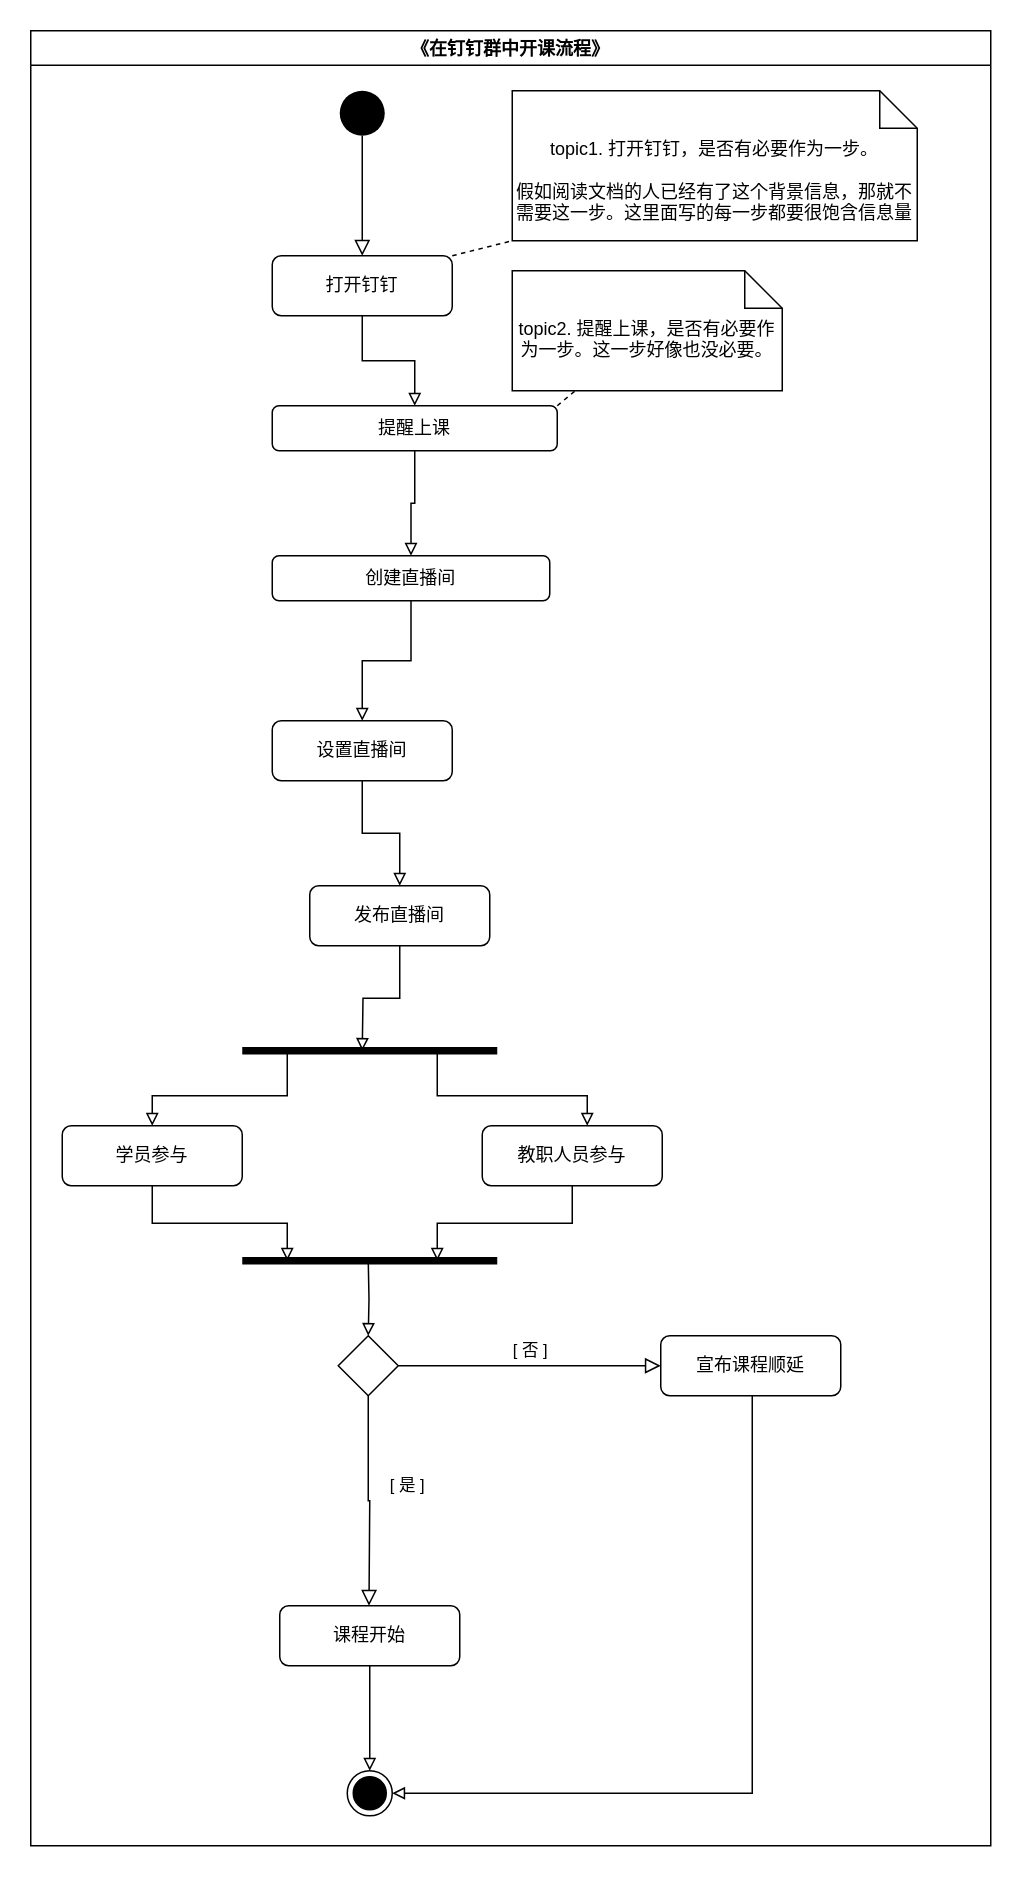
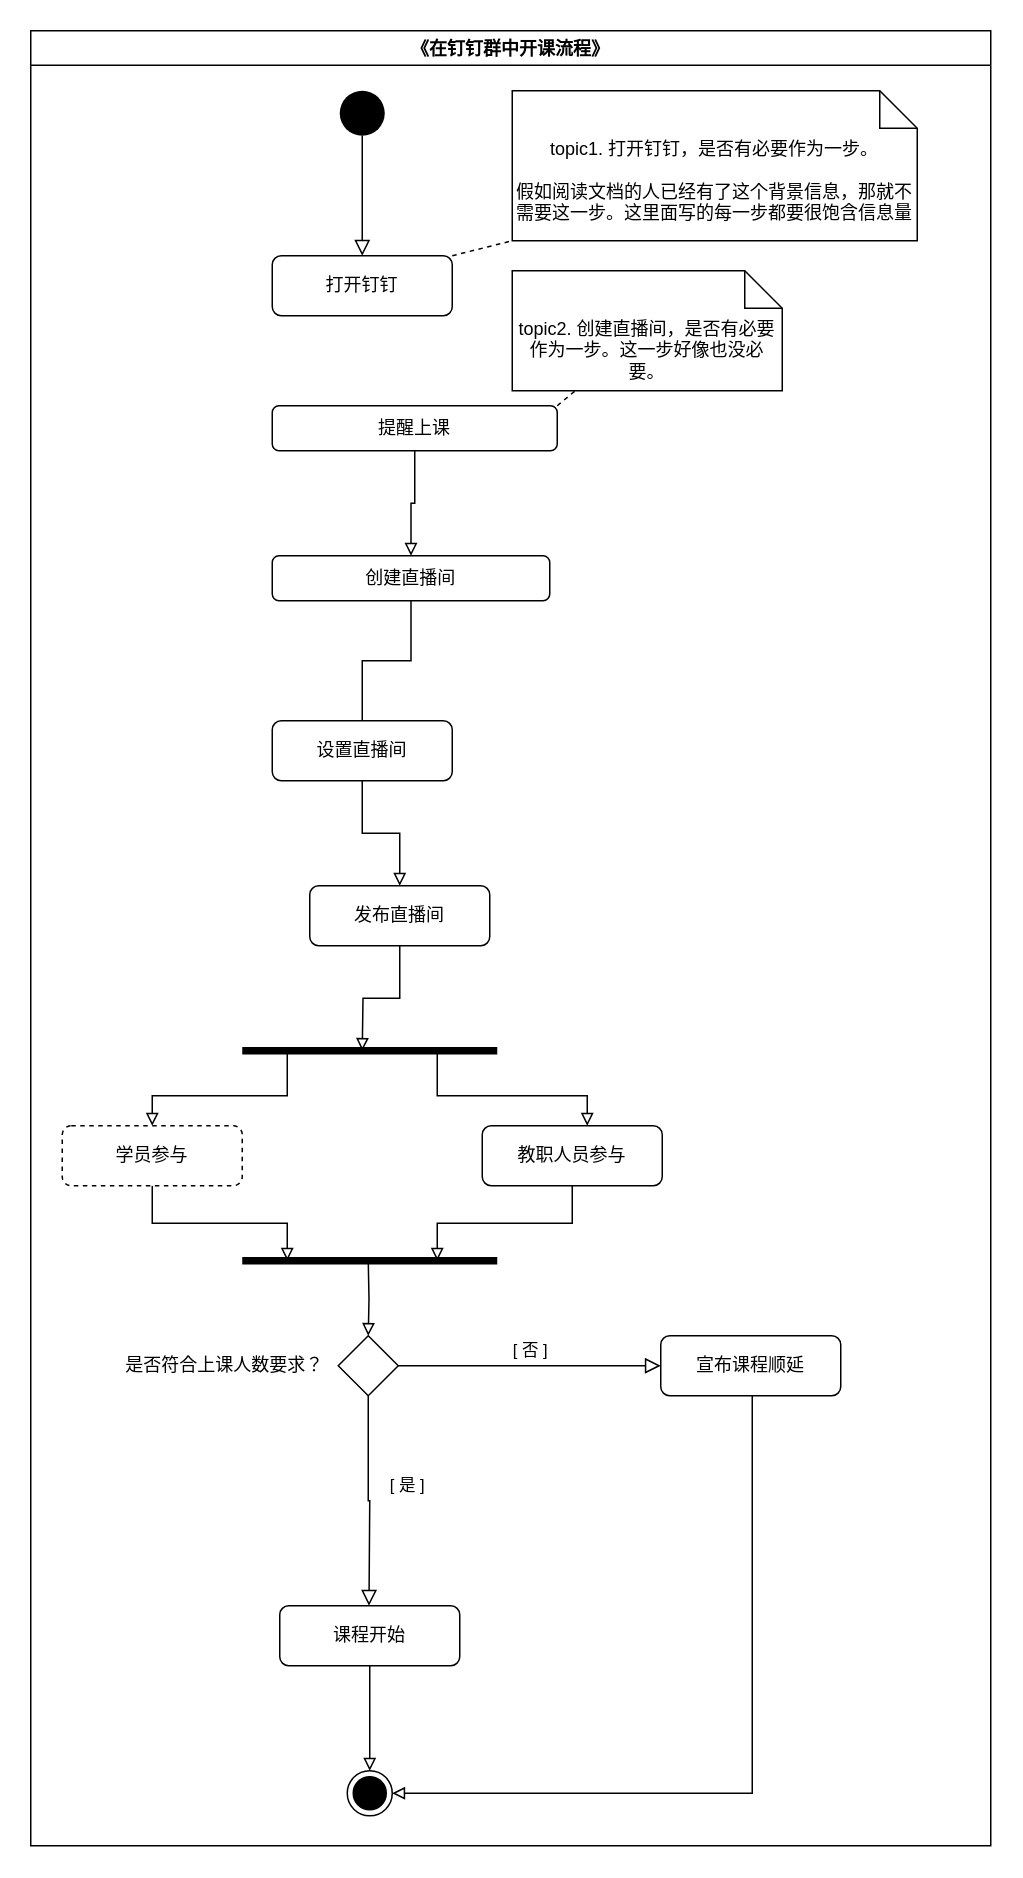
  <mxCell id="0" />
  <mxCell id="1" parent="0" />
  <mxCell id="2" value="《在钉钉群中开课流程》" style="swimlane;shadow=0;sketch=0;fillStyle=auto;rounded=0;swimlaneLine=1;glass=0;fillColor=none;swimlaneFillColor=default;" vertex="1" parent="1"><mxGeometry x="20" width="640" height="1210" as="geometry" y="20" /></mxCell>
  <mxCell id="3" value="" style="rhombus;whiteSpace=wrap;html=1;shadow=0;fontFamily=Helvetica;fontSize=12;align=center;strokeWidth=1;spacing=6;spacingTop=-4;" vertex="1" parent="2"><mxGeometry x="205" y="870" width="40" height="40" as="geometry" /></mxCell>
  <mxCell id="4" value="宣布课程顺延" style="rounded=1;whiteSpace=wrap;html=1;fontSize=12;glass=0;strokeWidth=1;shadow=0;" vertex="1" parent="2"><mxGeometry x="420" y="870" width="120" height="40" as="geometry" /></mxCell>
  <mxCell id="5" value="[ 否 ]" style="edgeStyle=orthogonalEdgeStyle;rounded=0;html=1;jettySize=auto;orthogonalLoop=1;fontSize=11;endArrow=block;endFill=0;endSize=8;strokeWidth=1;shadow=0;labelBackgroundColor=none;exitX=1;exitY=0.5;exitDx=0;exitDy=0;entryX=0;entryY=0.5;entryDx=0;entryDy=0;" parent="2" source="3" target="4" edge="1"><mxGeometry y="10" relative="1" as="geometry"><mxPoint as="offset" /><mxPoint x="540" y="780" as="sourcePoint" /><mxPoint x="420" y="910" as="targetPoint" /></mxGeometry></mxCell>
- <mxCell id="7" style="edgeStyle=orthogonalEdgeStyle;rounded=0;orthogonalLoop=1;jettySize=auto;html=1;entryX=0.5;entryY=0;entryDx=0;entryDy=0;strokeWidth=1;endArrow=block;endFill=0;" edge="1" parent="1" source="8" target="13"><mxGeometry relative="1" as="geometry" /></mxCell>
+ <mxCell id="6" value="是否符合上课人数要求？" style="text;html=1;strokeColor=none;fillColor=none;align=center;verticalAlign=middle;whiteSpace=wrap;rounded=0;shadow=0;glass=0;sketch=0;fillStyle=auto;" vertex="1" parent="2"><mxGeometry x="54" y="877.5" width="151" height="25" as="geometry" /></mxCell>
  <mxCell id="8" value="打开钉钉" style="rounded=1;whiteSpace=wrap;html=1;fontSize=12;glass=0;strokeWidth=1;shadow=0;" parent="1" vertex="1"><mxGeometry x="181" y="170" width="120" height="40" as="geometry" /></mxCell>
  <mxCell id="9" value="[ 是 ]" style="rounded=0;html=1;jettySize=auto;orthogonalLoop=1;fontSize=11;endArrow=block;endFill=0;endSize=8;strokeWidth=1;shadow=0;labelBackgroundColor=none;edgeStyle=orthogonalEdgeStyle;" parent="1" source="3" edge="1"><mxGeometry x="-0.146" y="26" relative="1" as="geometry"><mxPoint as="offset" /><mxPoint x="246" y="930" as="sourcePoint" /><mxPoint x="245.5" y="1070" as="targetPoint" /><Array as="points" /></mxGeometry></mxCell>
  <mxCell id="10" value="" style="ellipse;fillColor=#000000;strokeColor=none;" vertex="1" parent="1"><mxGeometry x="226" y="60" width="30" height="30" as="geometry" /></mxCell>
  <mxCell id="11" value="" style="rounded=0;html=1;jettySize=auto;orthogonalLoop=1;fontSize=11;endArrow=block;endFill=0;endSize=8;strokeWidth=1;shadow=0;labelBackgroundColor=none;edgeStyle=orthogonalEdgeStyle;exitX=0.5;exitY=1;exitDx=0;exitDy=0;entryX=0.5;entryY=0;entryDx=0;entryDy=0;" edge="1" parent="1" source="10" target="8"><mxGeometry relative="1" as="geometry"><mxPoint x="251" y="150" as="sourcePoint" /><mxPoint x="431" y="120" as="targetPoint" /></mxGeometry></mxCell>
  <mxCell id="12" style="edgeStyle=orthogonalEdgeStyle;rounded=0;orthogonalLoop=1;jettySize=auto;html=1;entryX=0.5;entryY=0;entryDx=0;entryDy=0;endArrow=block;endFill=0;strokeWidth=1;" edge="1" parent="1" source="13" target="15"><mxGeometry relative="1" as="geometry" /></mxCell>
  <mxCell id="13" value="提醒上课" style="rounded=1;whiteSpace=wrap;html=1;fontSize=12;glass=0;strokeWidth=1;shadow=0;" vertex="1" parent="1"><mxGeometry x="181" y="270" width="190" height="30" as="geometry" /></mxCell>
- <mxCell id="14" style="edgeStyle=orthogonalEdgeStyle;rounded=0;orthogonalLoop=1;jettySize=auto;html=1;entryX=0.5;entryY=0;entryDx=0;entryDy=0;endArrow=block;endFill=0;strokeWidth=1;" edge="1" parent="1" source="15" target="21"><mxGeometry relative="1" as="geometry" /></mxCell>
+ <mxCell id="14" style="edgeStyle=orthogonalEdgeStyle;rounded=0;orthogonalLoop=1;jettySize=auto;html=1;entryX=0.5;entryY=0;entryDx=0;entryDy=0;endArrow=none;endFill=0;strokeWidth=1;" edge="1" parent="1" source="15" target="21"><mxGeometry relative="1" as="geometry" /></mxCell>
  <mxCell id="15" value="创建直播间" style="rounded=1;whiteSpace=wrap;html=1;fontSize=12;glass=0;strokeWidth=1;shadow=0;" vertex="1" parent="1"><mxGeometry x="181" y="370" width="185" height="30" as="geometry" /></mxCell>
  <mxCell id="16" value="&lt;div&gt;&lt;span&gt;topic1. 打开钉钉，是否有必要作为一步。&lt;/span&gt;&lt;/div&gt;&lt;div&gt;&lt;br&gt;&lt;/div&gt;&lt;div&gt;&lt;span&gt;假如阅读文档的人已经有了这个背景信息，那就不需要这一步。这里面写的每一步都要很饱含信息量&lt;/span&gt;&lt;/div&gt;" style="shape=note2;boundedLbl=1;whiteSpace=wrap;html=1;size=25;verticalAlign=top;align=center;" vertex="1" parent="1"><mxGeometry x="341" y="60" width="270" height="100" as="geometry" /></mxCell>
  <mxCell id="17" value="" style="endArrow=none;dashed=1;html=1;rounded=0;entryX=0;entryY=1;entryDx=0;entryDy=0;entryPerimeter=0;exitX=1;exitY=0;exitDx=0;exitDy=0;" edge="1" parent="1" source="8" target="16"><mxGeometry width="50" height="50" relative="1" as="geometry"><mxPoint x="291" y="180" as="sourcePoint" /><mxPoint x="341" y="130" as="targetPoint" /></mxGeometry></mxCell>
- <mxCell id="18" value="topic2. 提醒上课，是否有必要作为一步。这一步好像也没必要。" style="shape=note2;boundedLbl=1;whiteSpace=wrap;html=1;size=25;verticalAlign=top;align=center;" vertex="1" parent="1"><mxGeometry x="341" y="180" width="180" height="80" as="geometry" /></mxCell>
+ <mxCell id="18" value="topic2. 创建直播间，是否有必要作为一步。这一步好像也没必要。" style="shape=note2;boundedLbl=1;whiteSpace=wrap;html=1;size=25;verticalAlign=top;align=center;" vertex="1" parent="1"><mxGeometry x="341" y="180" width="180" height="80" as="geometry" /></mxCell>
  <mxCell id="19" value="" style="endArrow=none;dashed=1;html=1;rounded=0;exitX=1;exitY=0;exitDx=0;exitDy=0;" edge="1" parent="1" source="13" target="18"><mxGeometry width="50" height="50" relative="1" as="geometry"><mxPoint x="321" y="170" as="sourcePoint" /><mxPoint x="351" y="140" as="targetPoint" /></mxGeometry></mxCell>
  <mxCell id="20" style="edgeStyle=orthogonalEdgeStyle;rounded=0;orthogonalLoop=1;jettySize=auto;html=1;entryX=0.5;entryY=0;entryDx=0;entryDy=0;endArrow=block;endFill=0;strokeWidth=1;" edge="1" parent="1" source="21" target="23"><mxGeometry relative="1" as="geometry" /></mxCell>
  <mxCell id="21" value="设置直播间" style="rounded=1;whiteSpace=wrap;html=1;fontSize=12;glass=0;strokeWidth=1;shadow=0;" vertex="1" parent="1"><mxGeometry x="181" y="480" width="120" height="40" as="geometry" /></mxCell>
  <mxCell id="22" style="edgeStyle=orthogonalEdgeStyle;rounded=0;orthogonalLoop=1;jettySize=auto;html=1;exitX=0.5;exitY=1;exitDx=0;exitDy=0;endArrow=block;endFill=0;strokeWidth=1;" edge="1" parent="1" source="23"><mxGeometry relative="1" as="geometry"><mxPoint x="241" y="700" as="targetPoint" /></mxGeometry></mxCell>
  <mxCell id="23" value="发布直播间" style="rounded=1;whiteSpace=wrap;html=1;fontSize=12;glass=0;strokeWidth=1;shadow=0;" vertex="1" parent="1"><mxGeometry x="206" y="590" width="120" height="40" as="geometry" /></mxCell>
  <mxCell id="24" style="edgeStyle=elbowEdgeStyle;rounded=0;orthogonalLoop=1;jettySize=auto;html=1;exitX=0.5;exitY=1;exitDx=0;exitDy=0;endArrow=block;endFill=0;strokeWidth=1;elbow=vertical;" edge="1" parent="1" source="25"><mxGeometry relative="1" as="geometry"><mxPoint x="191" y="840" as="targetPoint" /></mxGeometry></mxCell>
- <mxCell id="25" value="学员参与" style="rounded=1;whiteSpace=wrap;html=1;fontSize=12;glass=0;strokeWidth=1;shadow=0;" vertex="1" parent="1"><mxGeometry x="41" y="750" width="120" height="40" as="geometry" /></mxCell>
+ <mxCell id="25" value="学员参与" style="rounded=1;whiteSpace=wrap;html=1;fontSize=12;glass=0;strokeWidth=1;shadow=0;dashed=1;" vertex="1" parent="1"><mxGeometry x="41" y="750" width="120" height="40" as="geometry" /></mxCell>
  <mxCell id="26" style="edgeStyle=elbowEdgeStyle;rounded=0;orthogonalLoop=1;jettySize=auto;html=1;endArrow=block;endFill=0;strokeWidth=1;elbow=vertical;" edge="1" parent="1" source="27"><mxGeometry relative="1" as="geometry"><mxPoint x="291" y="840" as="targetPoint" /></mxGeometry></mxCell>
  <mxCell id="27" value="教职人员参与" style="rounded=1;whiteSpace=wrap;html=1;fontSize=12;glass=0;strokeWidth=1;shadow=0;" vertex="1" parent="1"><mxGeometry x="321" y="750" width="120" height="40" as="geometry" /></mxCell>
  <mxCell id="28" value="" style="endArrow=none;html=1;rounded=0;strokeWidth=5;" edge="1" parent="1"><mxGeometry width="50" height="50" relative="1" as="geometry"><mxPoint x="161" y="700" as="sourcePoint" /><mxPoint x="331" y="700" as="targetPoint" /></mxGeometry></mxCell>
  <mxCell id="29" style="rounded=0;orthogonalLoop=1;jettySize=auto;html=1;endArrow=block;endFill=0;strokeWidth=1;entryX=0.5;entryY=0;entryDx=0;entryDy=0;edgeStyle=orthogonalEdgeStyle;" edge="1" parent="1" target="25"><mxGeometry relative="1" as="geometry"><mxPoint x="251" y="710" as="targetPoint" /><mxPoint x="191" y="700" as="sourcePoint" /><Array as="points"><mxPoint x="191" y="730" /><mxPoint x="101" y="730" /></Array></mxGeometry></mxCell>
  <mxCell id="30" style="rounded=0;orthogonalLoop=1;jettySize=auto;html=1;endArrow=block;endFill=0;strokeWidth=1;edgeStyle=orthogonalEdgeStyle;" edge="1" parent="1" target="27"><mxGeometry relative="1" as="geometry"><mxPoint x="391" y="730" as="targetPoint" /><mxPoint x="261" y="700" as="sourcePoint" /><Array as="points"><mxPoint x="291" y="700" /><mxPoint x="291" y="730" /><mxPoint x="391" y="730" /></Array></mxGeometry></mxCell>
  <mxCell id="31" value="" style="endArrow=none;html=1;rounded=0;strokeWidth=5;" edge="1" parent="1"><mxGeometry width="50" height="50" relative="1" as="geometry"><mxPoint x="161" y="840" as="sourcePoint" /><mxPoint x="331" y="840" as="targetPoint" /></mxGeometry></mxCell>
  <mxCell id="32" style="edgeStyle=orthogonalEdgeStyle;rounded=0;orthogonalLoop=1;jettySize=auto;html=1;endArrow=block;endFill=0;strokeWidth=1;entryX=0.5;entryY=0;entryDx=0;entryDy=0;" edge="1" parent="1" target="3"><mxGeometry relative="1" as="geometry"><mxPoint x="481" y="930" as="targetPoint" /><mxPoint x="245" y="840" as="sourcePoint" /></mxGeometry></mxCell>
  <mxCell id="33" style="edgeStyle=elbowEdgeStyle;rounded=0;orthogonalLoop=1;jettySize=auto;elbow=vertical;html=1;exitX=0.5;exitY=1;exitDx=0;exitDy=0;endArrow=block;endFill=0;strokeWidth=1;" edge="1" parent="1" source="34" target="36"><mxGeometry relative="1" as="geometry" /></mxCell>
  <mxCell id="34" value="课程开始" style="rounded=1;whiteSpace=wrap;html=1;fontSize=12;glass=0;strokeWidth=1;shadow=0;" vertex="1" parent="1"><mxGeometry x="186" y="1070" width="120" height="40" as="geometry" /></mxCell>
  <mxCell id="35" style="edgeStyle=elbowEdgeStyle;rounded=0;orthogonalLoop=1;jettySize=auto;html=1;entryX=1;entryY=0.5;entryDx=0;entryDy=0;endArrow=block;endFill=0;strokeWidth=1;" edge="1" parent="1" source="4" target="36"><mxGeometry relative="1" as="geometry"><Array as="points"><mxPoint x="501" y="1060" /></Array></mxGeometry></mxCell>
  <mxCell id="36" value="" style="ellipse;html=1;shape=endState;fillColor=#000000;strokeColor=#000000;" vertex="1" parent="1"><mxGeometry x="231" y="1180" width="30" height="30" as="geometry" /></mxCell>
